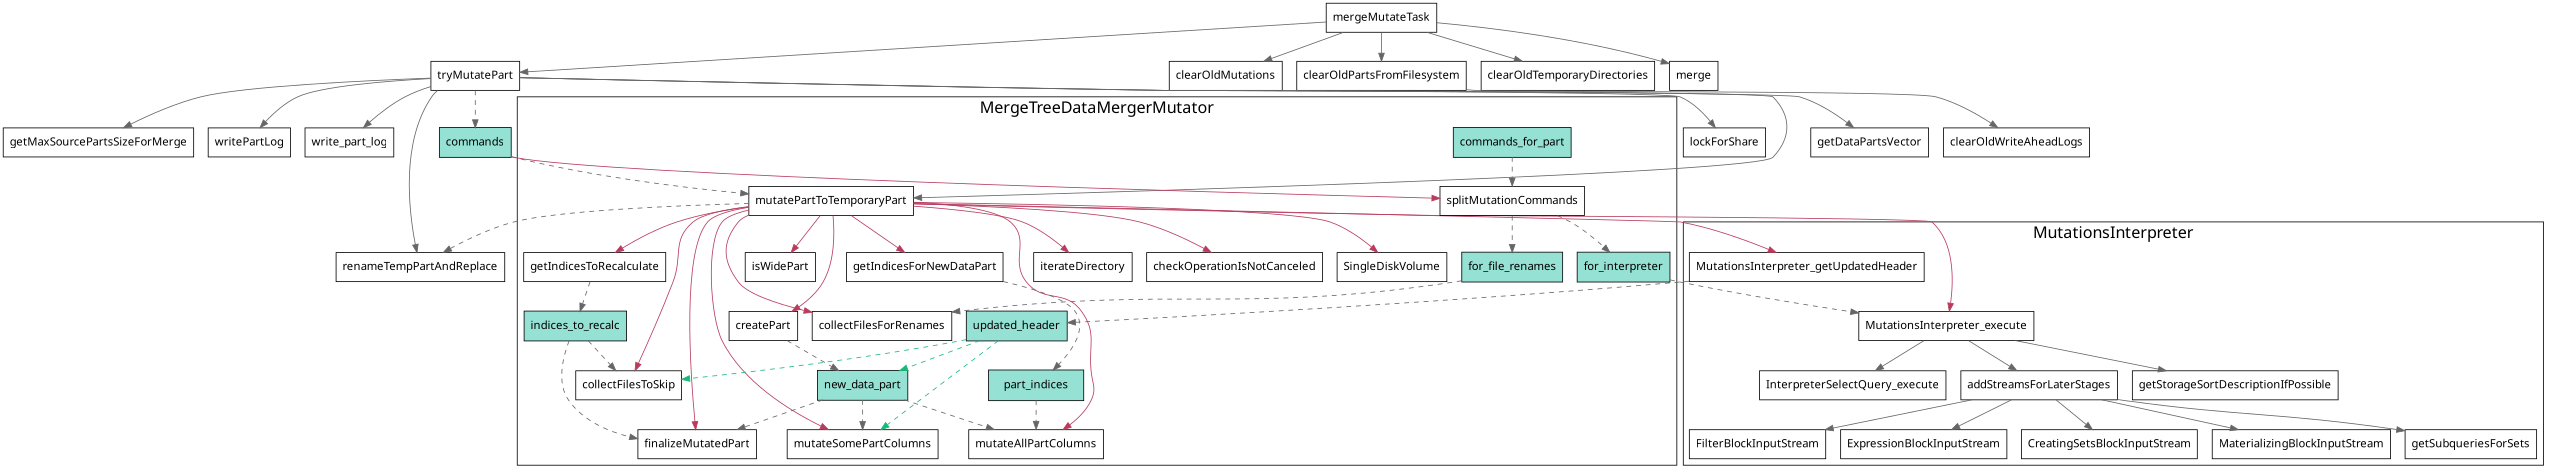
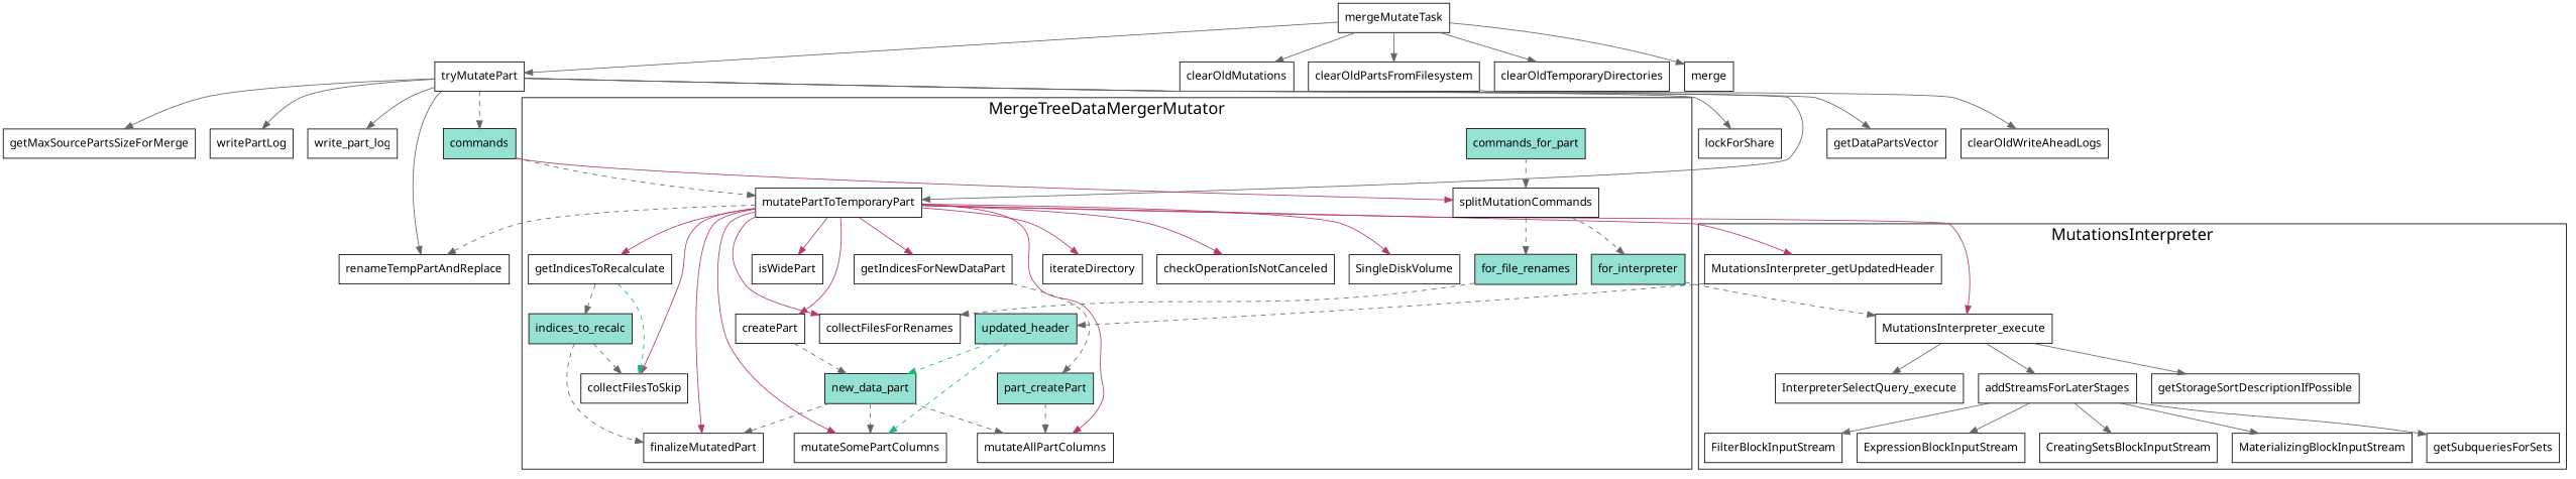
  digraph {
    fontname="Noto Sans"
    newrank=true
    rankdir=TB
    node [fontname="Noto Sans" shape=box]
    edge [color=gray40 fontname="Noto Sans"]
    MutationsInterpreter_execute
    InterpreterSelectQuery_execute
    addStreamsForLaterStages
    getStorageSortDescriptionIfPossible
    FilterBlockInputStream
    ExpressionBlockInputStream
    CreatingSetsBlockInputStream
    MaterializingBlockInputStream
    getSubqueriesForSets
    MutationsInterpreter_getUpdatedHeader
    mutatePartToTemporaryPart
    checkOperationIsNotCanceled
    splitMutationCommands
    SingleDiskVolume
    createPart
    mutateAllPartColumns
    getIndicesForNewDataPart
    isWidePart
    mutateSomePartColumns
    finalizeMutatedPart
    getIndicesToRecalculate
    iterateDirectory
    collectFilesForRenames
    collectFilesToSkip
    updated_header [fillcolor="#95e1d3" shape=record style=filled]
    new_data_part [fillcolor="#95e1d3" shape=record style=filled]
-   part_indices [fillcolor="#95e1d3" shape=record style=filled]
+   part_indices [fillcolor="#95e1d3" shape=record style=filled label=part_createPart]
    indices_to_recalc [fillcolor="#95e1d3" shape=record style=filled]
    for_interpreter [fillcolor="#95e1d3" shape=record style=filled]
    for_file_renames [fillcolor="#95e1d3" shape=record style=filled]
    commands_for_part [fillcolor="#95e1d3" shape=record style=filled]
    renameTempPartAndReplace
    mergeMutateTask
    clearOldMutations
    clearOldPartsFromFilesystem
    clearOldTemporaryDirectories
    merge
    tryMutatePart
    clearOldWriteAheadLogs
    lockForShare
    getDataPartsVector
    getMaxSourcePartsSizeForMerge
    writePartLog
    write_part_log
    commands [fillcolor="#95e1d3" shape=record style=filled]
    subgraph cluster_1 {
      fontsize=20
      label=MutationsInterpreter
      MutationsInterpreter_execute
      InterpreterSelectQuery_execute
      addStreamsForLaterStages
      getStorageSortDescriptionIfPossible
      FilterBlockInputStream
      ExpressionBlockInputStream
      CreatingSetsBlockInputStream
      MaterializingBlockInputStream
      getSubqueriesForSets
      MutationsInterpreter_getUpdatedHeader
    }
    subgraph cluster_2 {
      fontsize=20
      label=MergeTreeDataMergerMutator
      mutatePartToTemporaryPart
      checkOperationIsNotCanceled
      splitMutationCommands
      SingleDiskVolume
      createPart
      mutateAllPartColumns
      getIndicesForNewDataPart
      isWidePart
      mutateSomePartColumns
      finalizeMutatedPart
      getIndicesToRecalculate
      iterateDirectory
      collectFilesForRenames
      collectFilesToSkip
      updated_header
      new_data_part
      part_indices
      indices_to_recalc
      for_interpreter
      for_file_renames
      commands_for_part
    }
    MutationsInterpreter_execute -> InterpreterSelectQuery_execute
    MutationsInterpreter_execute -> addStreamsForLaterStages
    MutationsInterpreter_execute -> getStorageSortDescriptionIfPossible
    addStreamsForLaterStages -> FilterBlockInputStream
    addStreamsForLaterStages -> ExpressionBlockInputStream
    addStreamsForLaterStages -> CreatingSetsBlockInputStream
    addStreamsForLaterStages -> MaterializingBlockInputStream
    addStreamsForLaterStages -> getSubqueriesForSets
    MutationsInterpreter_getUpdatedHeader -> updated_header [style=dashed]
    mutatePartToTemporaryPart -> MutationsInterpreter_execute [color="#b83b5e"]
    mutatePartToTemporaryPart -> MutationsInterpreter_getUpdatedHeader [color="#b83b5e"]
    mutatePartToTemporaryPart -> checkOperationIsNotCanceled [color="#b83b5e"]
    mutatePartToTemporaryPart -> SingleDiskVolume [color="#b83b5e"]
    mutatePartToTemporaryPart -> createPart [color="#b83b5e"]
    mutatePartToTemporaryPart -> mutateAllPartColumns [color="#b83b5e"]
    mutatePartToTemporaryPart -> getIndicesForNewDataPart [color="#b83b5e"]
    mutatePartToTemporaryPart -> isWidePart [color="#b83b5e"]
    mutatePartToTemporaryPart -> mutateSomePartColumns [color="#b83b5e"]
    mutatePartToTemporaryPart -> finalizeMutatedPart [color="#b83b5e"]
    mutatePartToTemporaryPart -> getIndicesToRecalculate [color="#b83b5e"]
    mutatePartToTemporaryPart -> iterateDirectory [color="#b83b5e"]
    mutatePartToTemporaryPart -> collectFilesForRenames [color="#b83b5e"]
    mutatePartToTemporaryPart -> collectFilesToSkip [color="#b83b5e"]
    mutatePartToTemporaryPart -> renameTempPartAndReplace [style=dashed]
    splitMutationCommands -> for_interpreter [style=dashed]
    splitMutationCommands -> for_file_renames [style=dashed]
    createPart -> new_data_part [style=dashed]
    getIndicesForNewDataPart -> part_indices [style=dashed]
    getIndicesToRecalculate -> indices_to_recalc [style=dashed]
    updated_header -> mutateSomePartColumns [color="#17b978" style=dashed]
-   updated_header -> collectFilesToSkip [color="#17b978" style=dashed]
+   getIndicesToRecalculate -> collectFilesToSkip [color="#17b978" style=dashed]
    updated_header -> new_data_part [color="#17b978" style=dashed]
    new_data_part -> mutateAllPartColumns [style=dashed]
    new_data_part -> mutateSomePartColumns [style=dashed]
    new_data_part -> finalizeMutatedPart [style=dashed]
    part_indices -> mutateAllPartColumns [style=dashed]
    indices_to_recalc -> finalizeMutatedPart [style=dashed]
    indices_to_recalc -> collectFilesToSkip [style=dashed]
    for_interpreter -> MutationsInterpreter_execute [style=dashed]
    for_file_renames -> collectFilesForRenames [style=dashed]
    commands_for_part -> splitMutationCommands [style=dashed]
    mergeMutateTask -> clearOldMutations
    mergeMutateTask -> clearOldPartsFromFilesystem
    mergeMutateTask -> clearOldTemporaryDirectories
    mergeMutateTask -> merge
    mergeMutateTask -> tryMutatePart
    clearOldPartsFromFilesystem -> clearOldWriteAheadLogs
    tryMutatePart -> mutatePartToTemporaryPart
    tryMutatePart -> renameTempPartAndReplace
    tryMutatePart -> lockForShare
    tryMutatePart -> getDataPartsVector
    tryMutatePart -> getMaxSourcePartsSizeForMerge
    tryMutatePart -> writePartLog
    tryMutatePart -> write_part_log
    tryMutatePart -> commands [style=dashed]
    commands -> mutatePartToTemporaryPart [style=dashed]
    commands -> splitMutationCommands [color="#b83b5e"]
  }
